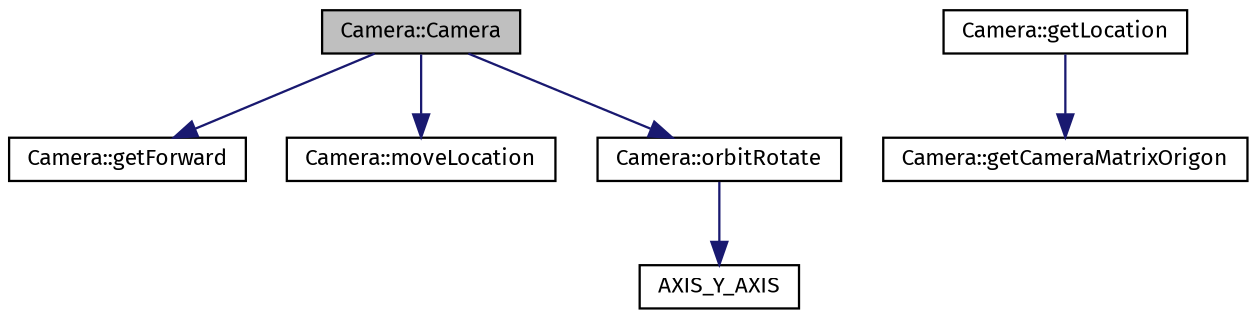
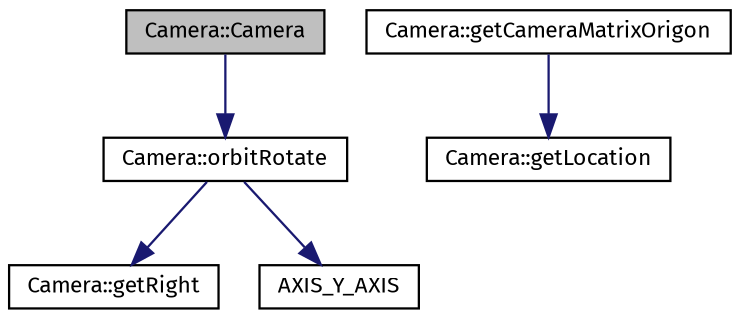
  digraph {
    fontname="Fira Sans"
    rankdir=TB
    node [color=black fillcolor=white fontname="Fira Sans" fontsize=10 shape=record style=filled]
    edge [color=midnightblue fontname="Fira Sans" fontsize=10 labelfontname=Helvetica labelfontsize=10 style=solid]
    n1 [fillcolor=grey75 fontcolor=black height=0.2 label="Camera::Camera" width=0.4]
-   n2 [height=0.2 label="Camera::getForward" width=0.4]
-   n3 [height=0.2 label="Camera::moveLocation" width=0.4]
    n4 [height=0.2 label="Camera::orbitRotate" width=0.4]
+   n5 [height=0.2 label="Camera::getRight" width=0.4]
    n6 [height=0.2 label=AXIS_Y_AXIS width=0.4]
    n7 [height=0.2 label="Camera::getCameraMatrixOrigon" width=0.4]
    n8 [height=0.2 label="Camera::getLocation" width=0.4]
-   n1 -> n2
-   n1 -> n3
    n1 -> n4
+   n4 -> n5
    n4 -> n6
-   n8 -> n7
+   n7 -> n8
  }
